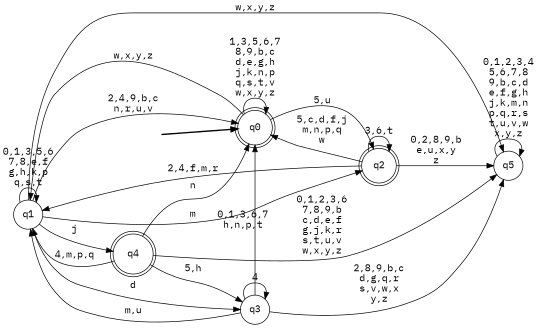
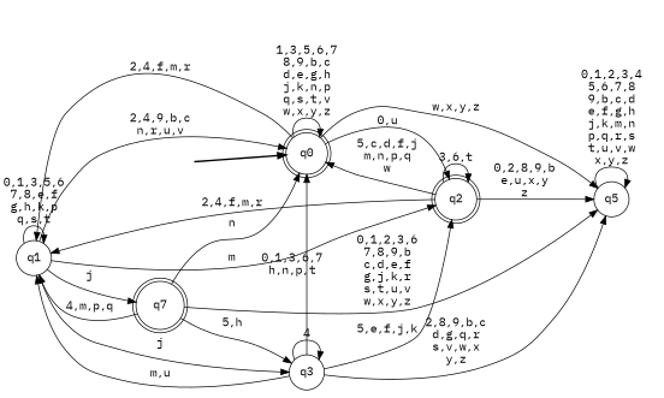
  digraph {
    fontname="IBM Plex Mono"
    rankdir=LR
    node [fontname="IBM Plex Mono" shape=doublecircle style="rounded,filled" color=black fillcolor=white]
    edge [fontname="IBM Plex Mono"]
    __start0 [height=0 shape=none style=invis width=0 color="" fillcolor=""]
    n2 [label=q0]
    n3 [label=q1 shape=circle style=filled]
    n4 [label=q2]
    n5 [label=q3 shape=circle style=filled]
-   n6 [label=q4]
+   n6 [label=q7]
    n7 [label=q5 shape=circle style=filled]
    subgraph cluster_1 {
      nodesep=0.15
      ranksep=0.15
      style=invis
      __start0
      n2
    }
    __start0 -> n2 [penwidth=2]
    n2 -> n2 [label="1,3,5,6,7\n8,9,b,c\nd,e,g,h\nj,k,n,p\nq,s,t,v\nw,x,y,z"]
-   n2 -> n3 [label="w,x,y,z"]
-   n2 -> n4 [label="5,u"]
+   n2 -> n3 [label="2,4,f,m,r"]
+   n2 -> n4 [label="0,u"]
    n3 -> n2 [label="2,4,9,b,c\nn,r,u,v"]
    n3 -> n3 [label="0,1,3,5,6\n7,8,e,f\ng,h,k,p\nq,s,t"]
    n3 -> n4 [label=m]
-   n3 -> n5 [label=d]
+   n3 -> n5 [label=j]
    n3 -> n6 [label=j]
-   n3 -> n7 [label="w,x,y,z"]
+   n2 -> n7 [label="w,x,y,z"]
    n4 -> n2 [label="5,c,d,f,j\nm,n,p,q\nw"]
    n4 -> n3 [label="2,4,f,m,r"]
    n4 -> n4 [label="3,6,t"]
    n4 -> n7 [label="0,2,8,9,b\ne,u,x,y\nz"]
    n5 -> n2 [label="0,1,3,6,7\nh,n,p,t"]
    n5 -> n3 [label="m,u"]
+   n5 -> n4 [label="5,e,f,j,k"]
    n5 -> n5 [label=4]
    n5 -> n7 [label="2,8,9,b,c\nd,g,q,r\ns,v,w,x\ny,z"]
    n6 -> n2 [label=n]
    n6 -> n3 [label="4,m,p,q"]
    n6 -> n5 [label="5,h"]
    n6 -> n7 [label="0,1,2,3,6\n7,8,9,b\nc,d,e,f\ng,j,k,r\ns,t,u,v\nw,x,y,z"]
    n7 -> n7 [label="0,1,2,3,4\n5,6,7,8\n9,b,c,d\ne,f,g,h\nj,k,m,n\np,q,r,s\nt,u,v,w\nx,y,z"]
  }
